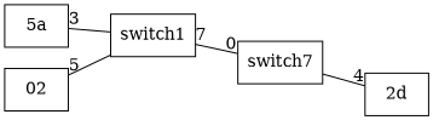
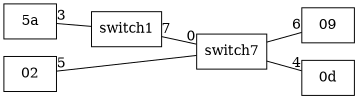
  graph {
    rankdir=LR
    node [shape=box]
    n1 [label="5a"]
    switch1
    n3 [label=switch7]
    02
-   "0d" [label="2d"]
+   09
+   "0d"
    n1 -- switch1 [taillabel=3]
    switch1 -- n3 [headlabel=0 taillabel=7]
+   n3 -- 09 [headlabel=6]
    n3 -- "0d" [headlabel=4]
-   02 -- switch1 [taillabel=5]
+   02 -- n3 [taillabel=5]
  }
